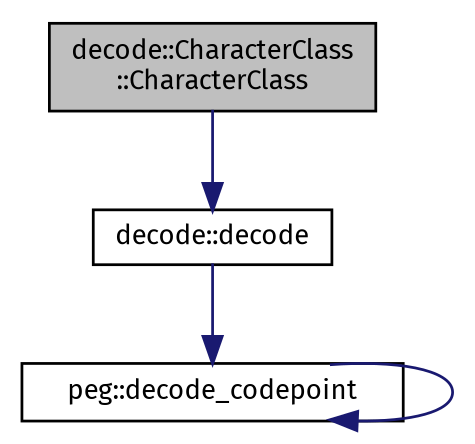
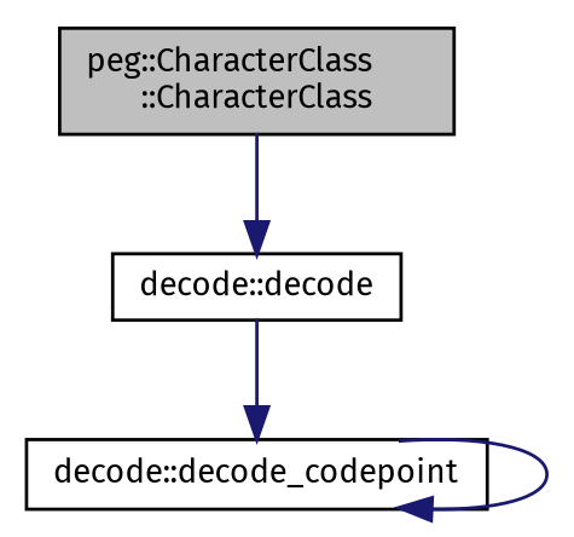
  digraph {
    fontname="Fira Sans"
    rankdir=TB
    node [color=black fillcolor=white fontname="Fira Sans" fontsize=10 shape=record style=filled]
    edge [color=midnightblue fontname="Fira Sans" fontsize=10 labelfontname=Helvetica labelfontsize=10 style=solid]
-   n1 [fillcolor=grey75 fontcolor=black height=0.2 label="decode::CharacterClass\l::CharacterClass" width=0.4]
+   n1 [fillcolor=grey75 fontcolor=black height=0.2 label="peg::CharacterClass\l::CharacterClass" width=0.4]
    n2 [height=0.2 label="decode::decode" width=0.4]
-   n3 [height=0.2 label="peg::decode_codepoint" width=0.4]
+   n3 [height=0.2 label="decode::decode_codepoint" width=0.4]
    n1 -> n2
    n2 -> n3
    n3 -> n3
  }
